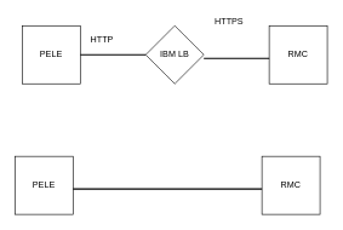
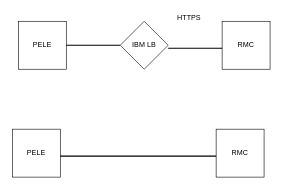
  <mxCell id="0" />
  <mxCell id="1" parent="0" />
  <mxCell id="2" value="PELE" style="whiteSpace=wrap;html=1;aspect=fixed;" vertex="1" parent="1"><mxGeometry x="30" y="35" width="80" height="80" as="geometry" /></mxCell>
  <mxCell id="3" value="IBM LB" style="rhombus;whiteSpace=wrap;html=1;aspect=fixed;" vertex="1" parent="1"><mxGeometry x="200" y="35" width="80" height="80" as="geometry" /></mxCell>
  <mxCell id="4" value="RMC" style="whiteSpace=wrap;html=1;aspect=fixed;" vertex="1" parent="1"><mxGeometry x="370" y="35" width="80" height="80" as="geometry" /></mxCell>
  <mxCell id="5" value="" style="line;strokeWidth=2;html=1;" vertex="1" parent="1"><mxGeometry x="280" y="75" width="90" height="10" as="geometry" /></mxCell>
  <mxCell id="6" value="" style="line;strokeWidth=2;html=1;" vertex="1" parent="1"><mxGeometry x="110" y="70" width="90" height="10" as="geometry" /></mxCell>
  <mxCell id="7" value="PELE" style="whiteSpace=wrap;html=1;aspect=fixed;" vertex="1" parent="1"><mxGeometry x="20" y="215" width="80" height="80" as="geometry" /></mxCell>
  <mxCell id="8" value="RMC" style="whiteSpace=wrap;html=1;aspect=fixed;" vertex="1" parent="1"><mxGeometry x="360" y="215" width="80" height="80" as="geometry" /></mxCell>
  <mxCell id="9" value="" style="line;strokeWidth=2;html=1;" vertex="1" parent="1"><mxGeometry x="100" y="255" width="260" height="10" as="geometry" /></mxCell>
  <mxCell id="10" value="HTTPS" style="text;html=1;strokeColor=none;fillColor=none;align=center;verticalAlign=middle;whiteSpace=wrap;rounded=0;" vertex="1" parent="1"><mxGeometry x="295" y="20" width="40" height="20" as="geometry" /></mxCell>
- <mxCell id="11" value="HTTP" style="text;html=1;strokeColor=none;fillColor=none;align=center;verticalAlign=middle;whiteSpace=wrap;rounded=0;" vertex="1" parent="1"><mxGeometry x="120" y="45" width="40" height="20" as="geometry" /></mxCell>
